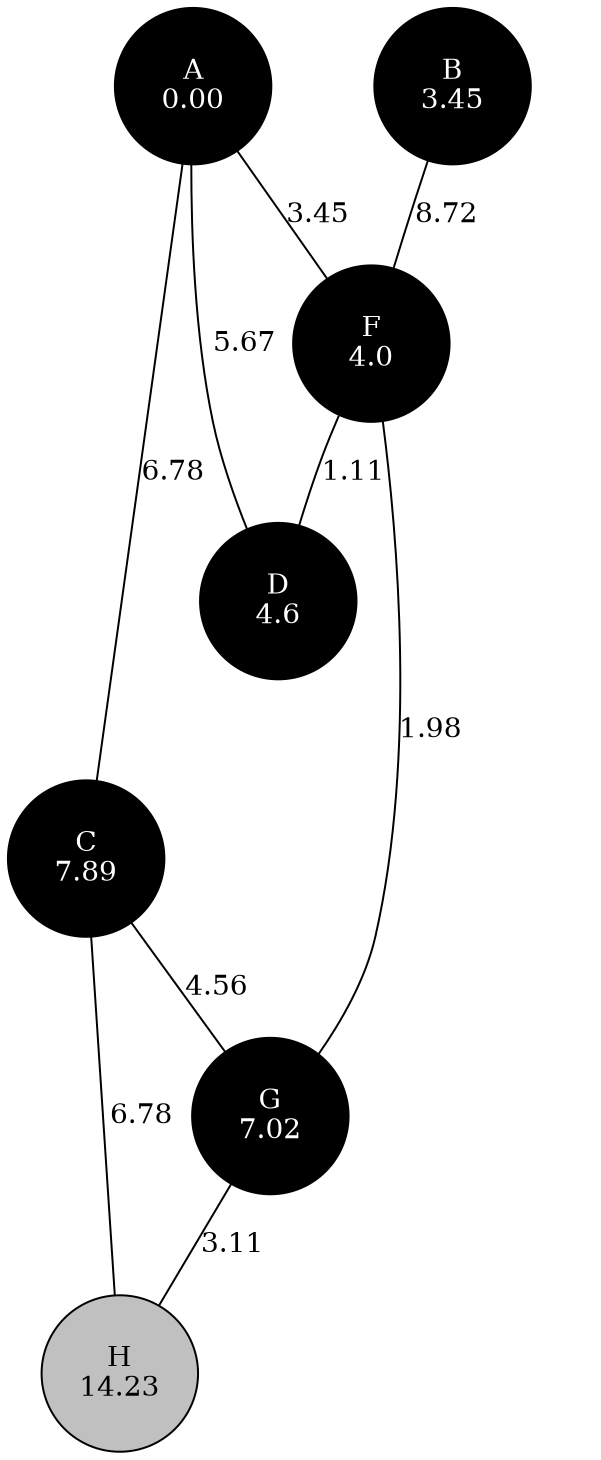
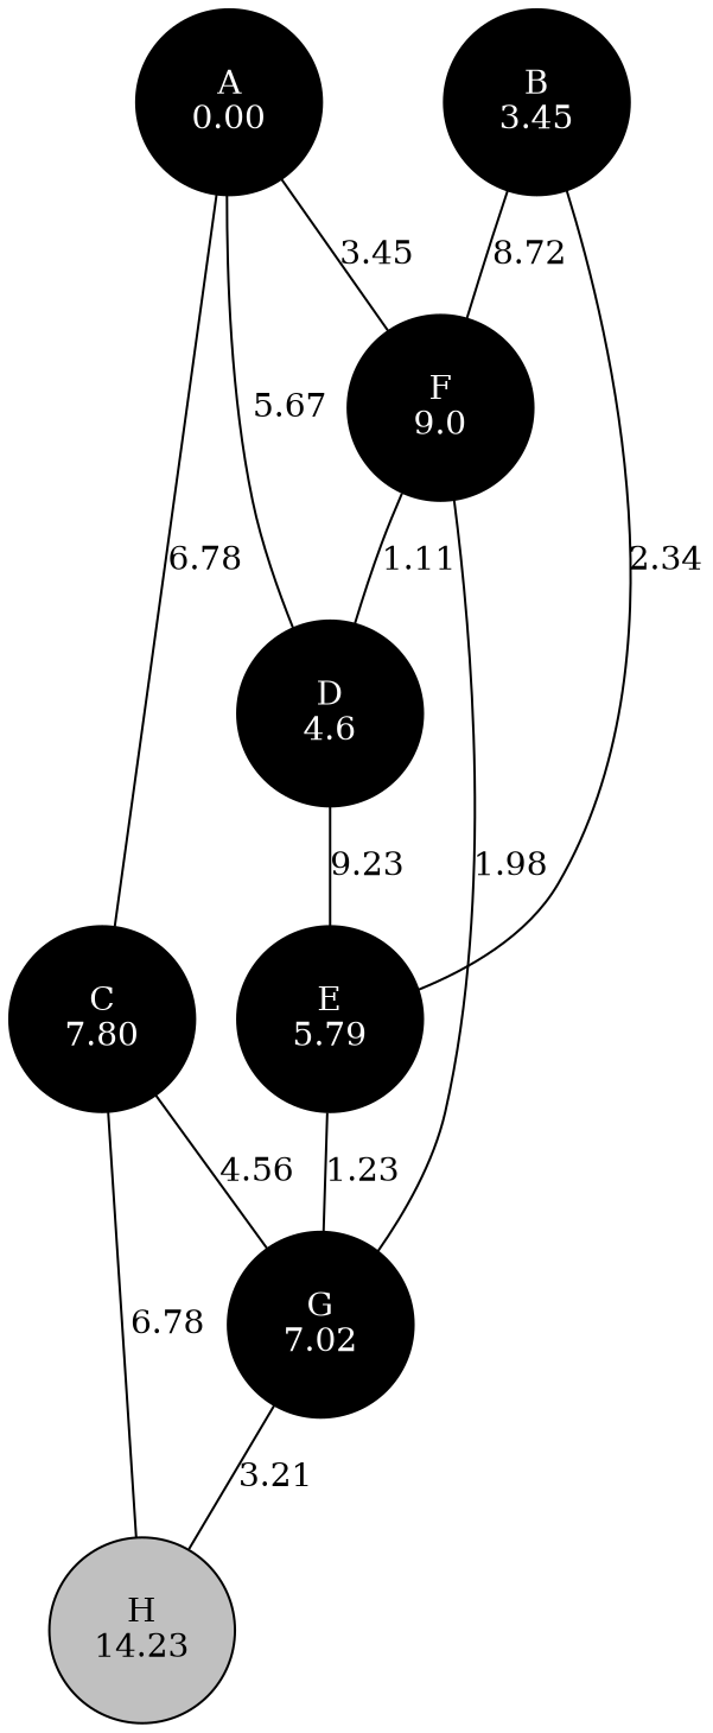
  strict graph {
    node [fillcolor=black fontcolor=white style=filled]
    n1 [distance=0.00 height=1.1 label="A\n0.00" width=1.1]
-   n2 [distance=7.89 height=1.1 label="C\n7.89" width=1.1]
+   n2 [distance=7.89 height=1.1 label="C\n7.80" width=1.1]
    n3 [distance=4.6 height=1.1 label="D\n4.6" width=1.1]
-   n4 [distance=9.0 height=1.1 label="F\n4.0" width=1.1]
+   n4 [distance=9.0 height=1.1 label="F\n9.0" width=1.1]
    n5 [distance=3.45 height=1.1 label="B\n3.45" width=1.1]
+   n6 [distance=5.79 height=1.1 label="E\n5.79" width=1.1]
    n7 [distance=7.02 height=1.1 label="G\n7.02" width=1.1]
    n8 [distance=10.23 fillcolor=gray height=1.1 label="H\n14.23" width=1.1 fontcolor=""]
    n1 -- n2 [label=6.78]
    n1 -- n3 [label=5.67]
    n1 -- n4 [label=3.45]
    n2 -- n7 [label=4.56]
    n2 -- n8 [label=6.78]
+   n3 -- n6 [label=9.23]
    n4 -- n3 [label=1.11]
    n4 -- n7 [label=1.98]
    n5 -- n4 [label=8.72]
-   n7 -- n8 [label=3.11]
+   n5 -- n6 [label=2.34]
+   n6 -- n7 [label=1.23]
+   n7 -- n8 [label=3.21]
  }
